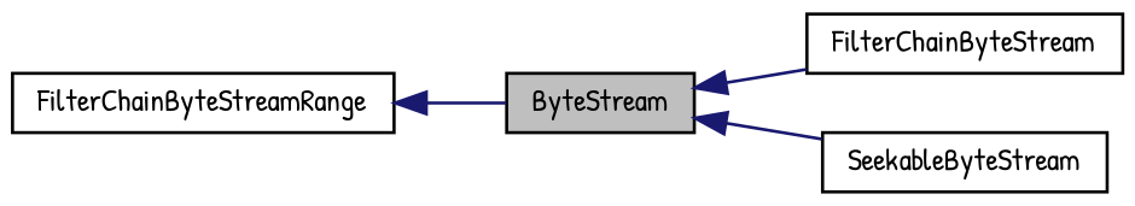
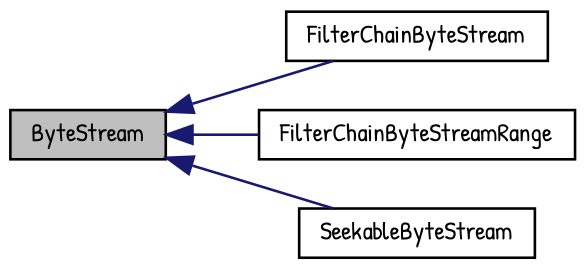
  digraph {
    fontname="Patrick Hand"
    rankdir=LR
    node [color=black fillcolor=white fontname="Patrick Hand" fontsize=10 shape=record style=filled]
    edge [color=midnightblue dir=back fontname="Patrick Hand" fontsize=10 labelfontname=Helvetica labelfontsize=10 style=solid]
    n1 [fillcolor=grey75 fontcolor=black height=0.2 label=ByteStream width=0.4]
    n2 [height=0.2 label=FilterChainByteStream width=0.4]
    n3 [height=0.2 label=FilterChainByteStreamRange width=0.4]
    n4 [height=0.2 label=SeekableByteStream width=0.4]
    n1 -> n2
-   n3 -> n1
+   n1 -> n3
    n1 -> n4
  }
